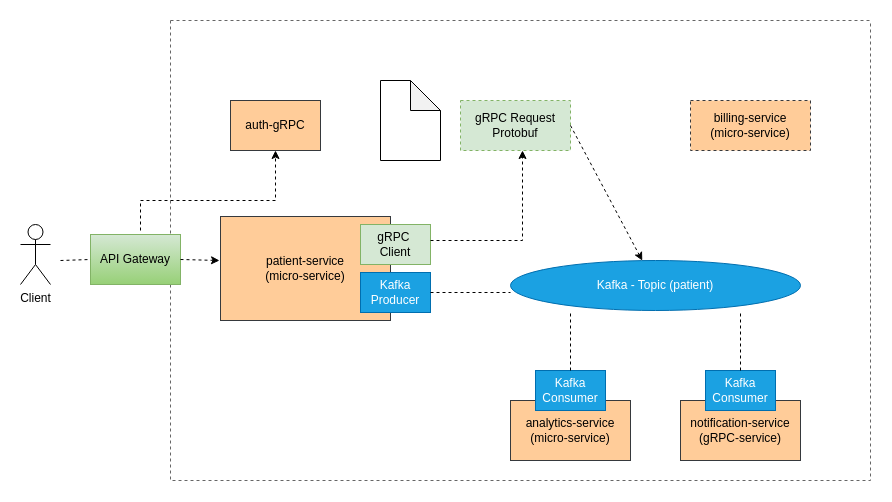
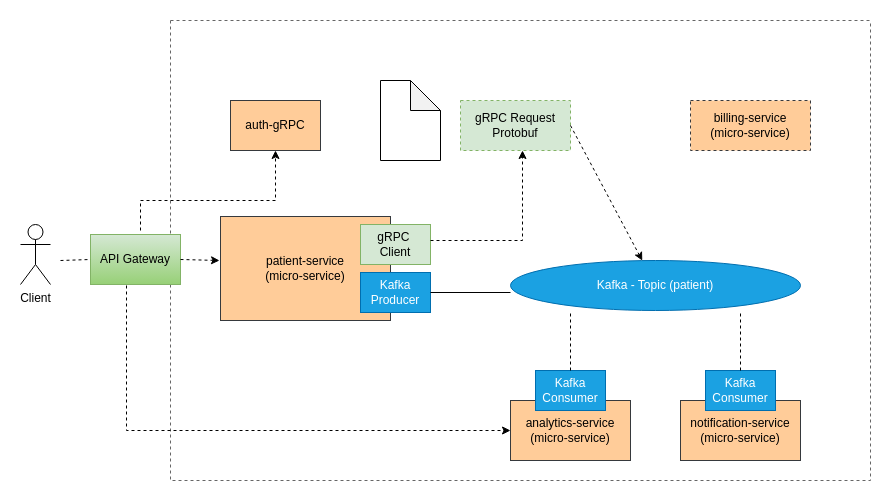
  <mxCell id="0" />
  <mxCell id="1" parent="0" />
  <mxCell id="2" value="Client" style="shape=umlActor;verticalLabelPosition=bottom;verticalAlign=top;html=1;outlineConnect=0;" parent="1" vertex="1"><mxGeometry y="224" width="30" height="60" as="geometry" x="20" /></mxCell>
  <mxCell id="3" value="" style="swimlane;startSize=0;dashed=1;fillColor=#f5f5f5;gradientColor=#b3b3b3;strokeColor=#666666;" parent="1" vertex="1"><mxGeometry x="170" y="20" width="700" height="460" as="geometry"><mxRectangle x="150" y="210" width="50" height="40" as="alternateBounds" /></mxGeometry></mxCell>
  <mxCell id="4" value="patient-service&lt;br&gt;(micro-service)" style="rounded=0;whiteSpace=wrap;html=1;fillColor=#ffcc99;strokeColor=#36393d;" parent="3" vertex="1"><mxGeometry x="50" y="196" width="170" height="104" as="geometry" /></mxCell>
  <mxCell id="5" value="billing-service&lt;br&gt;(micro-service)" style="rounded=0;whiteSpace=wrap;html=1;fillColor=#ffcc99;strokeColor=#36393d;dashed=1;" parent="3" vertex="1"><mxGeometry x="520" y="80" width="120" height="50" as="geometry" /></mxCell>
  <mxCell id="6" value="gRPC&amp;nbsp;&lt;div&gt;Client&lt;/div&gt;" style="rounded=0;whiteSpace=wrap;html=1;fillColor=#d5e8d4;strokeColor=#82b366;" parent="3" vertex="1"><mxGeometry x="190" y="204" width="70" height="40" as="geometry" /></mxCell>
  <mxCell id="7" value="gRPC Request&lt;br&gt;Protobuf" style="rounded=0;whiteSpace=wrap;html=1;fillColor=#d5e8d4;strokeColor=#82b366;dashed=1;" parent="3" vertex="1"><mxGeometry x="290" y="80" width="110" height="50" as="geometry" /></mxCell>
  <mxCell id="8" value="Kafka&lt;br&gt;Producer" style="rounded=0;whiteSpace=wrap;html=1;fillColor=#1ba1e2;fontColor=#ffffff;strokeColor=#006EAF;" parent="3" vertex="1"><mxGeometry x="190" y="252" width="70" height="40" as="geometry" /></mxCell>
  <mxCell id="9" value="" style="endArrow=classic;html=1;rounded=0;dashed=1;" parent="3" edge="1"><mxGeometry width="50" height="50" relative="1" as="geometry"><mxPoint x="260" y="220" as="sourcePoint" /><mxPoint x="352" y="130" as="targetPoint" /><Array as="points"><mxPoint x="352" y="220" /></Array></mxGeometry></mxCell>
  <mxCell id="10" value="" style="endArrow=classic;html=1;rounded=0;exitX=1;exitY=0.5;exitDx=0;exitDy=0;dashed=1;" parent="3" source="7" target="11" edge="1"><mxGeometry width="50" height="50" relative="1" as="geometry"><mxPoint x="350" y="390" as="sourcePoint" /><mxPoint x="400" y="340" as="targetPoint" /></mxGeometry></mxCell>
  <mxCell id="11" value="Kafka - Topic (patient)" style="ellipse;whiteSpace=wrap;html=1;fillColor=#1ba1e2;fontColor=#ffffff;strokeColor=#006EAF;" parent="3" vertex="1"><mxGeometry x="340" y="240" width="290" height="50" as="geometry" /></mxCell>
- <mxCell id="12" value="" style="endArrow=none;dashed=1;html=1;rounded=0;entryX=0;entryY=0.64;entryDx=0;entryDy=0;exitX=1;exitY=0.5;exitDx=0;exitDy=0;entryPerimeter=0;" parent="3" source="8" target="11" edge="1"><mxGeometry width="50" height="50" relative="1" as="geometry"><mxPoint x="260" y="275" as="sourcePoint" /><mxPoint x="400" y="340" as="targetPoint" /></mxGeometry></mxCell>
+ <mxCell id="12" value="" style="endArrow=none;dashed=0;html=1;rounded=0;entryX=0;entryY=0.64;entryDx=0;entryDy=0;exitX=1;exitY=0.5;exitDx=0;exitDy=0;entryPerimeter=0;" parent="3" source="8" target="11" edge="1"><mxGeometry width="50" height="50" relative="1" as="geometry"><mxPoint x="260" y="275" as="sourcePoint" /><mxPoint x="400" y="340" as="targetPoint" /></mxGeometry></mxCell>
  <mxCell id="13" value="analytics-service&lt;br&gt;(micro-service)" style="rounded=0;whiteSpace=wrap;html=1;fillColor=#ffcc99;strokeColor=#36393d;" parent="3" vertex="1"><mxGeometry x="340" y="380" width="120" height="60" as="geometry" /></mxCell>
- <mxCell id="14" value="notification-service&lt;br&gt;(gRPC-service)" style="rounded=0;whiteSpace=wrap;html=1;fillColor=#ffcc99;strokeColor=#36393d;" parent="3" vertex="1"><mxGeometry x="510" y="380" width="120" height="60" as="geometry" /></mxCell>
+ <mxCell id="14" value="notification-service&lt;br&gt;(micro-service)" style="rounded=0;whiteSpace=wrap;html=1;fillColor=#ffcc99;strokeColor=#36393d;" parent="3" vertex="1"><mxGeometry x="510" y="380" width="120" height="60" as="geometry" /></mxCell>
  <mxCell id="15" value="Kafka&lt;br&gt;Consumer" style="rounded=0;whiteSpace=wrap;html=1;fillColor=#1ba1e2;fontColor=#ffffff;strokeColor=#006EAF;" parent="3" vertex="1"><mxGeometry x="365" y="350" width="70" height="40" as="geometry" /></mxCell>
  <mxCell id="16" value="Kafka&lt;br&gt;Consumer" style="rounded=0;whiteSpace=wrap;html=1;fillColor=#1ba1e2;fontColor=#ffffff;strokeColor=#006EAF;" parent="3" vertex="1"><mxGeometry x="535" y="350" width="70" height="40" as="geometry" /></mxCell>
  <mxCell id="17" value="" style="endArrow=none;dashed=1;html=1;rounded=0;exitX=0.5;exitY=0;exitDx=0;exitDy=0;" parent="3" source="15" edge="1"><mxGeometry width="50" height="50" relative="1" as="geometry"><mxPoint x="350" y="390" as="sourcePoint" /><mxPoint x="400" y="290" as="targetPoint" /></mxGeometry></mxCell>
  <mxCell id="18" value="" style="endArrow=none;dashed=1;html=1;rounded=0;exitX=0.5;exitY=0;exitDx=0;exitDy=0;" parent="3" source="16" edge="1"><mxGeometry width="50" height="50" relative="1" as="geometry"><mxPoint x="410" y="360" as="sourcePoint" /><mxPoint x="570" y="290" as="targetPoint" /></mxGeometry></mxCell>
  <mxCell id="19" value="" style="shape=note;whiteSpace=wrap;html=1;backgroundOutline=1;darkOpacity=0.05;" parent="3" vertex="1"><mxGeometry x="210" y="60" width="60" height="80" as="geometry" /></mxCell>
  <mxCell id="20" value="auth-gRPC" style="rounded=0;whiteSpace=wrap;html=1;fillColor=#ffcc99;strokeColor=#36393d;" vertex="1" parent="3"><mxGeometry x="60" y="80" width="90" height="50" as="geometry" /></mxCell>
  <mxCell id="21" value="API Gateway" style="rounded=0;whiteSpace=wrap;html=1;fillColor=#d5e8d4;gradientColor=#97d077;strokeColor=#82b366;" parent="1" vertex="1"><mxGeometry x="90" y="234" width="90" height="50" as="geometry" /></mxCell>
  <mxCell id="22" value="" style="endArrow=classic;html=1;rounded=0;exitX=1;exitY=0.5;exitDx=0;exitDy=0;dashed=1;" parent="1" source="21" edge="1"><mxGeometry width="50" height="50" relative="1" as="geometry"><mxPoint x="580" y="410" as="sourcePoint" /><mxPoint x="219" y="260" as="targetPoint" /></mxGeometry></mxCell>
  <mxCell id="23" value="" style="endArrow=none;dashed=1;html=1;rounded=0;entryX=0;entryY=0.5;entryDx=0;entryDy=0;" parent="1" target="21" edge="1"><mxGeometry width="50" height="50" relative="1" as="geometry"><mxPoint x="60" y="260" as="sourcePoint" /><mxPoint x="630" y="360" as="targetPoint" /></mxGeometry></mxCell>
+ <mxCell id="24" value="" style="endArrow=classic;html=1;rounded=0;exitX=0.4;exitY=1.02;exitDx=0;exitDy=0;exitPerimeter=0;entryX=0;entryY=0.5;entryDx=0;entryDy=0;dashed=1;" edge="1" parent="1" source="21" target="13"><mxGeometry width="50" height="50" relative="1" as="geometry"><mxPoint x="580" y="420" as="sourcePoint" /><mxPoint x="630" y="370" as="targetPoint" /><Array as="points"><mxPoint x="126" y="430" /></Array></mxGeometry></mxCell>
  <mxCell id="25" value="" style="endArrow=classic;html=1;rounded=0;entryX=0.5;entryY=1;entryDx=0;entryDy=0;dashed=1;" edge="1" parent="1" target="20"><mxGeometry width="50" height="50" relative="1" as="geometry"><mxPoint x="140" y="230" as="sourcePoint" /><mxPoint x="630" y="370" as="targetPoint" /><Array as="points"><mxPoint x="140" y="200" /><mxPoint x="275" y="200" /></Array></mxGeometry></mxCell>
